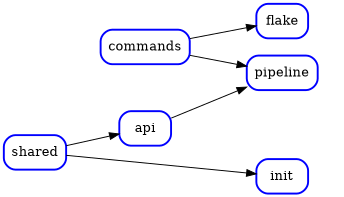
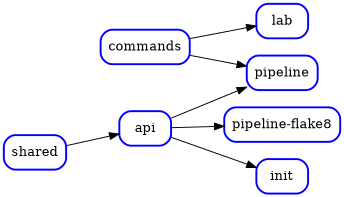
  strict digraph {
    edge_default="{}"
    node_default="{}"
    rankdir=LR
    node [color=blue shape=box style="rounded, bold"]
    api
    pipeline
+   "pipeline-flake8"
    commands
-   lab [label=flake]
+   lab
    shared
    init
    api -> pipeline
+   api -> "pipeline-flake8"
    commands -> pipeline
    commands -> lab
    shared -> api
-   shared -> init
+   api -> init
  }
